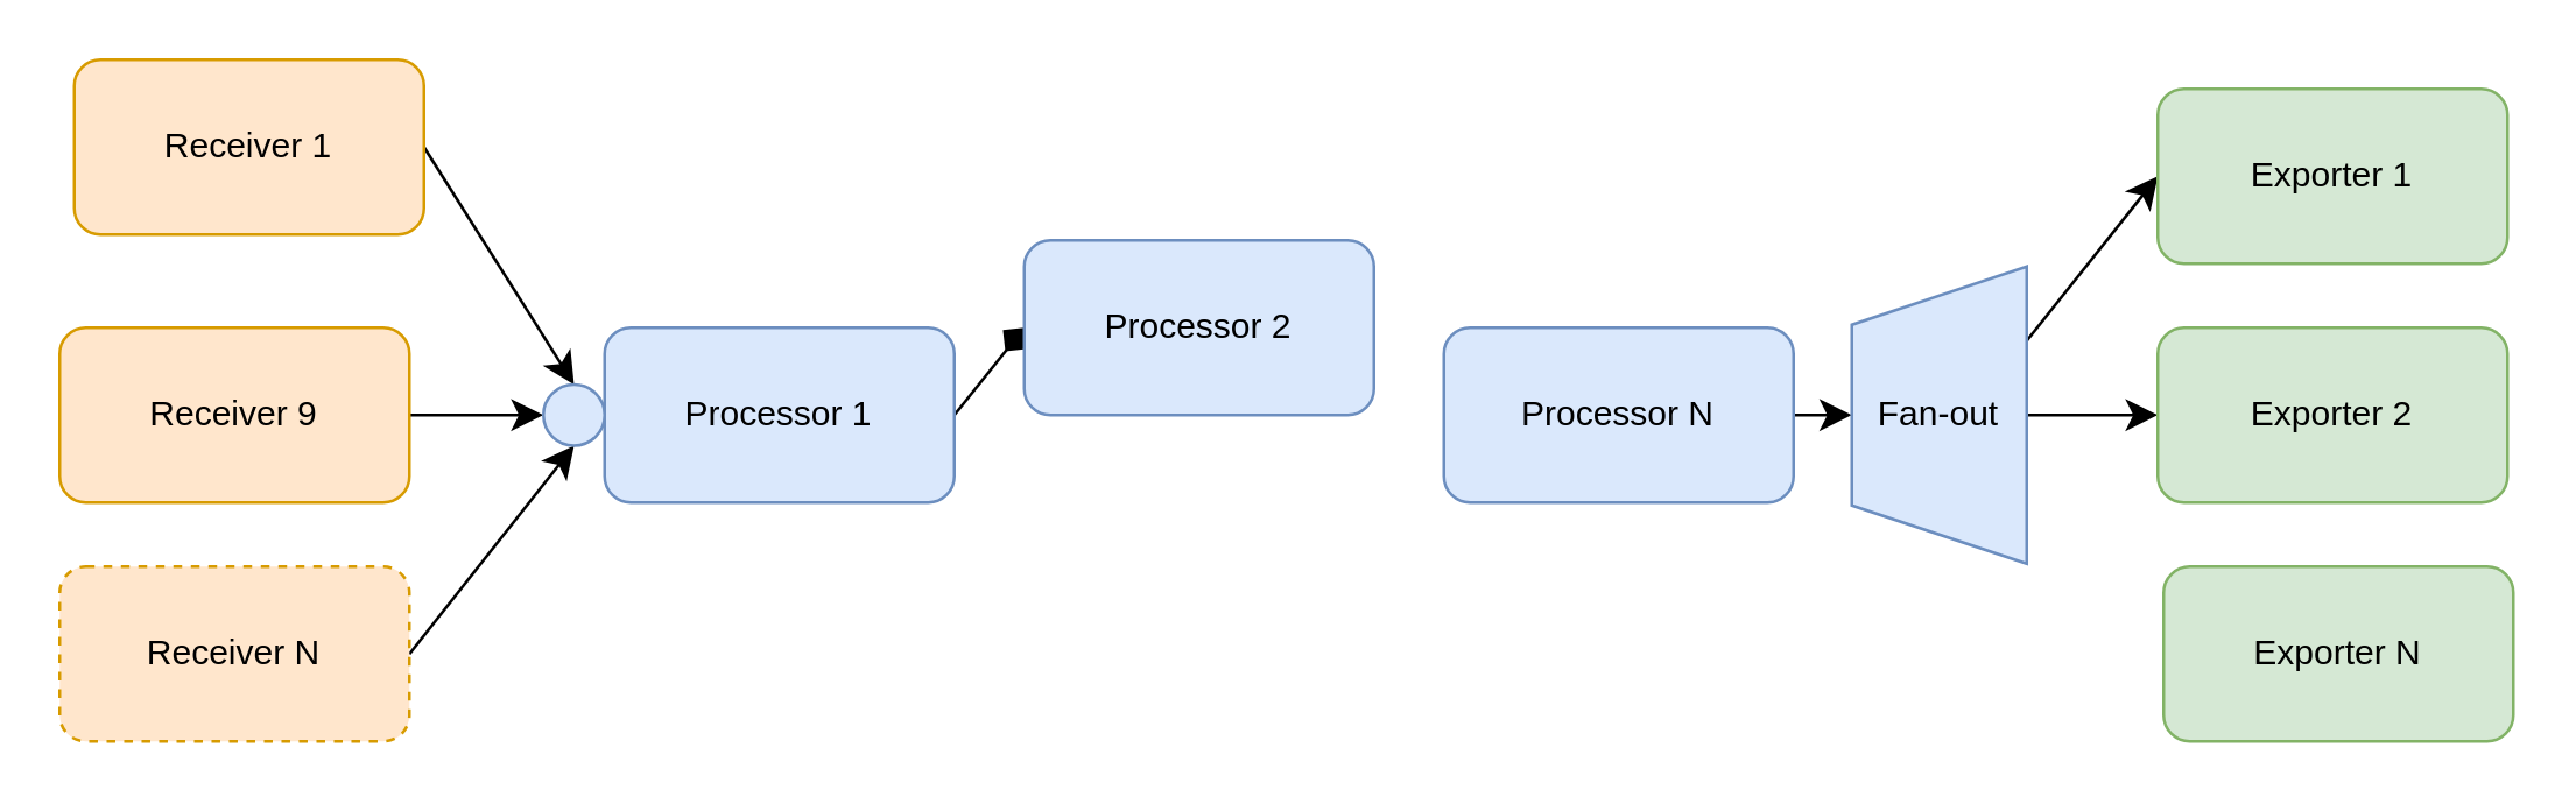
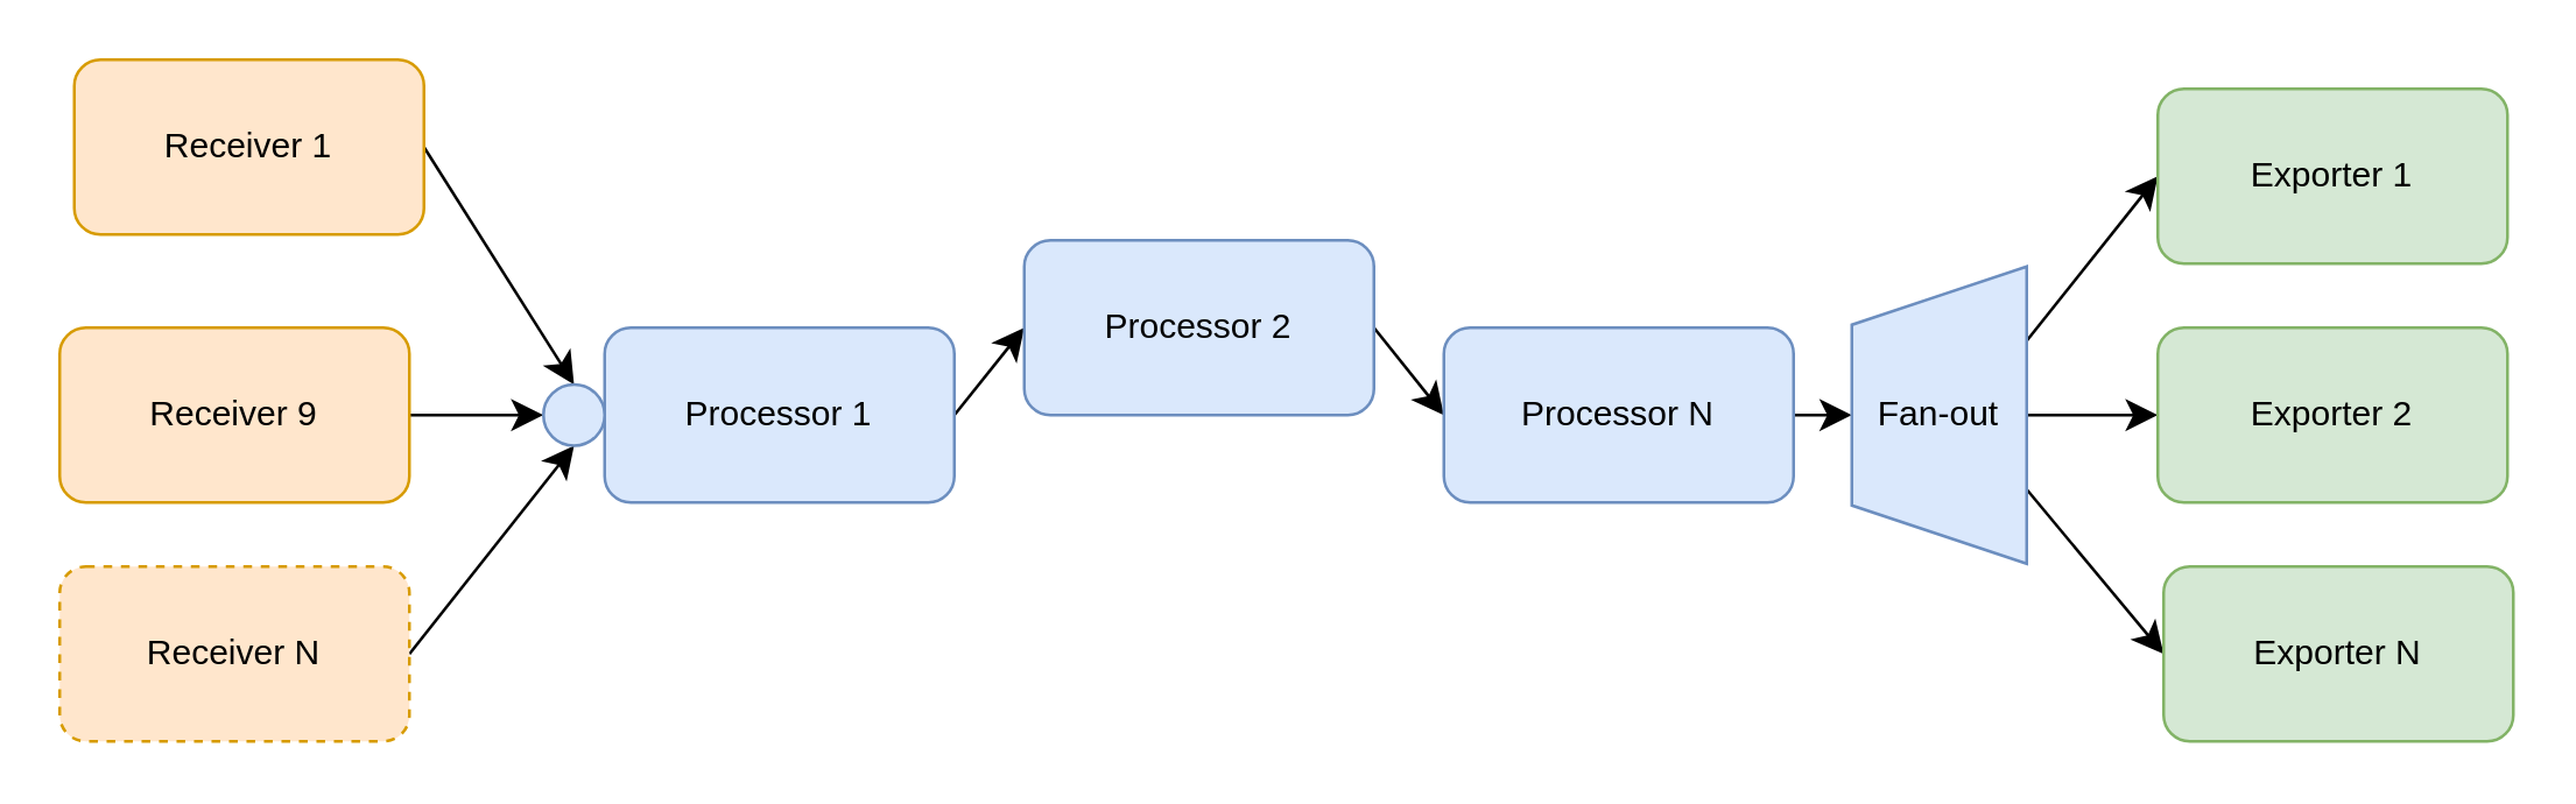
  <mxCell id="0" />
  <mxCell id="1" parent="0" />
  <mxCell id="2" style="edgeStyle=none;curved=1;rounded=0;orthogonalLoop=1;jettySize=auto;html=1;entryX=0.5;entryY=0;entryDx=0;entryDy=0;fontSize=12;startSize=8;endSize=8;exitX=1;exitY=0.5;exitDx=0;exitDy=0;" edge="1" parent="1" source="3" target="21"><mxGeometry relative="1" as="geometry" /></mxCell>
  <mxCell id="3" value="Receiver 1" style="rounded=1;whiteSpace=wrap;html=1;fillColor=#ffe6cc;strokeColor=#d79b00;" vertex="1" parent="1"><mxGeometry x="25" y="20" width="120" height="60" as="geometry" /></mxCell>
  <mxCell id="4" style="edgeStyle=none;curved=1;rounded=0;orthogonalLoop=1;jettySize=auto;html=1;exitX=1;exitY=0.5;exitDx=0;exitDy=0;fontSize=12;startSize=8;endSize=8;entryX=0;entryY=0.5;entryDx=0;entryDy=0;" edge="1" parent="1" source="5" target="21"><mxGeometry relative="1" as="geometry"><mxPoint x="184" y="142" as="targetPoint" /></mxGeometry></mxCell>
  <mxCell id="5" value="Receiver 9" style="rounded=1;whiteSpace=wrap;html=1;fillColor=#ffe6cc;strokeColor=#d79b00;" vertex="1" parent="1"><mxGeometry x="20" y="112" width="120" height="60" as="geometry" /></mxCell>
  <mxCell id="6" style="edgeStyle=none;curved=1;rounded=0;orthogonalLoop=1;jettySize=auto;html=1;entryX=0.5;entryY=1;entryDx=0;entryDy=0;fontSize=12;startSize=8;endSize=8;exitX=1;exitY=0.5;exitDx=0;exitDy=0;" edge="1" parent="1" source="7" target="21"><mxGeometry relative="1" as="geometry" /></mxCell>
  <mxCell id="7" value="Receiver N" style="rounded=1;whiteSpace=wrap;html=1;fillColor=#ffe6cc;strokeColor=#d79b00;dashed=1;" vertex="1" parent="1"><mxGeometry x="20" y="194" width="120" height="60" as="geometry" /></mxCell>
- <mxCell id="8" style="edgeStyle=none;curved=1;rounded=0;orthogonalLoop=1;jettySize=auto;html=1;exitX=1;exitY=0.5;exitDx=0;exitDy=0;entryX=0;entryY=0.5;entryDx=0;entryDy=0;fontSize=12;startSize=8;endSize=8;endArrow=diamond;" edge="1" parent="1" source="9" target="11"><mxGeometry relative="1" as="geometry" /></mxCell>
+ <mxCell id="8" style="edgeStyle=none;curved=1;rounded=0;orthogonalLoop=1;jettySize=auto;html=1;exitX=1;exitY=0.5;exitDx=0;exitDy=0;entryX=0;entryY=0.5;entryDx=0;entryDy=0;fontSize=12;startSize=8;endSize=8;" edge="1" parent="1" source="9" target="11"><mxGeometry relative="1" as="geometry" /></mxCell>
  <mxCell id="9" value="Processor 1" style="rounded=1;whiteSpace=wrap;html=1;fillColor=#dae8fc;strokeColor=#6c8ebf;" vertex="1" parent="1"><mxGeometry x="207" y="112" width="120" height="60" as="geometry" /></mxCell>
+ <mxCell id="10" style="edgeStyle=none;curved=1;rounded=0;orthogonalLoop=1;jettySize=auto;html=1;exitX=1;exitY=0.5;exitDx=0;exitDy=0;entryX=0;entryY=0.5;entryDx=0;entryDy=0;fontSize=12;startSize=8;endSize=8;" edge="1" parent="1" source="11" target="13"><mxGeometry relative="1" as="geometry" /></mxCell>
  <mxCell id="11" value="Processor 2" style="rounded=1;whiteSpace=wrap;html=1;fillColor=#dae8fc;strokeColor=#6c8ebf;" vertex="1" parent="1"><mxGeometry x="351" y="82" width="120" height="60" as="geometry" /></mxCell>
  <mxCell id="12" style="edgeStyle=none;curved=1;rounded=0;orthogonalLoop=1;jettySize=auto;html=1;exitX=1;exitY=0.5;exitDx=0;exitDy=0;entryX=0.5;entryY=0;entryDx=0;entryDy=0;fontSize=12;startSize=8;endSize=8;" edge="1" parent="1" source="13" target="17"><mxGeometry relative="1" as="geometry" /></mxCell>
  <mxCell id="13" value="Processor N" style="rounded=1;whiteSpace=wrap;html=1;fillColor=#dae8fc;strokeColor=#6c8ebf;" vertex="1" parent="1"><mxGeometry x="495" y="112" width="120" height="60" as="geometry" /></mxCell>
  <mxCell id="14" style="edgeStyle=none;curved=1;rounded=0;orthogonalLoop=1;jettySize=auto;html=1;exitX=0.75;exitY=1;exitDx=0;exitDy=0;entryX=0;entryY=0.5;entryDx=0;entryDy=0;fontSize=12;startSize=8;endSize=8;" edge="1" parent="1" source="17" target="18"><mxGeometry relative="1" as="geometry" /></mxCell>
  <mxCell id="15" style="edgeStyle=none;curved=1;rounded=0;orthogonalLoop=1;jettySize=auto;html=1;exitX=0.5;exitY=1;exitDx=0;exitDy=0;entryX=0;entryY=0.5;entryDx=0;entryDy=0;fontSize=12;startSize=8;endSize=8;" edge="1" parent="1" source="17" target="19"><mxGeometry relative="1" as="geometry" /></mxCell>
+ <mxCell id="16" style="edgeStyle=none;curved=1;rounded=0;orthogonalLoop=1;jettySize=auto;html=1;exitX=0.25;exitY=1;exitDx=0;exitDy=0;entryX=0;entryY=0.5;entryDx=0;entryDy=0;fontSize=12;startSize=8;endSize=8;" edge="1" parent="1" source="17" target="20"><mxGeometry relative="1" as="geometry" /></mxCell>
  <mxCell id="17" value="Fan-out" style="shape=trapezoid;perimeter=trapezoidPerimeter;whiteSpace=wrap;html=1;fixedSize=1;rotation=0;direction=north;fillColor=#dae8fc;strokeColor=#6c8ebf;" vertex="1" parent="1"><mxGeometry x="635" y="91" width="60" height="102" as="geometry" /></mxCell>
  <mxCell id="18" value="Exporter 1" style="rounded=1;whiteSpace=wrap;html=1;fillColor=#d5e8d4;strokeColor=#82b366;" vertex="1" parent="1"><mxGeometry x="740" y="30" width="120" height="60" as="geometry" /></mxCell>
  <mxCell id="19" value="Exporter 2" style="rounded=1;whiteSpace=wrap;html=1;fillColor=#d5e8d4;strokeColor=#82b366;" vertex="1" parent="1"><mxGeometry x="740" y="112" width="120" height="60" as="geometry" /></mxCell>
  <mxCell id="20" value="Exporter N" style="rounded=1;whiteSpace=wrap;html=1;fillColor=#d5e8d4;strokeColor=#82b366;" vertex="1" parent="1"><mxGeometry x="742" y="194" width="120" height="60" as="geometry" /></mxCell>
  <mxCell id="21" value="" style="ellipse;whiteSpace=wrap;html=1;aspect=fixed;fillColor=#dae8fc;strokeColor=#6c8ebf;" vertex="1" parent="1"><mxGeometry x="186" y="131.5" width="21" height="21" as="geometry" /></mxCell>
